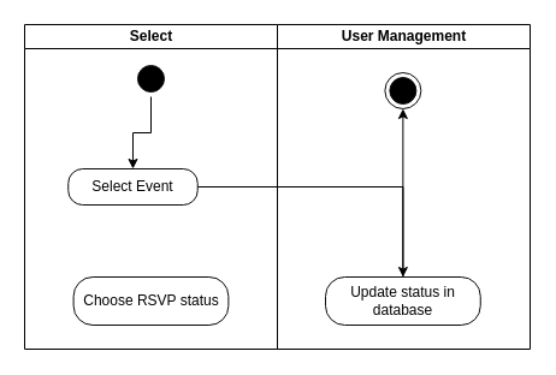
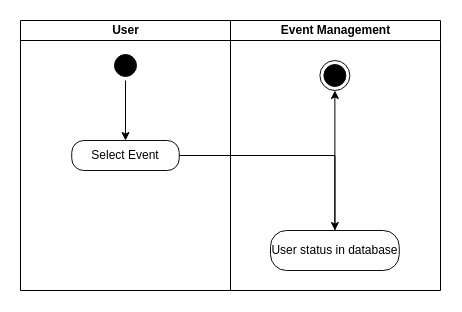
  <mxCell id="0" />
  <mxCell id="1" parent="0" />
- <mxCell id="2" value="User Management" style="swimlane;startSize=20;html=1;" vertex="1" parent="1"><mxGeometry x="230" y="20" width="210" height="270" as="geometry" /></mxCell>
+ <mxCell id="2" value="Event Management" style="swimlane;startSize=20;html=1;" vertex="1" parent="1"><mxGeometry x="230" y="20" width="210" height="270" as="geometry" /></mxCell>
  <mxCell id="3" style="edgeStyle=orthogonalEdgeStyle;rounded=0;orthogonalLoop=1;jettySize=auto;html=1;entryX=0.5;entryY=1;entryDx=0;entryDy=0;" edge="1" parent="2" source="4" target="5"><mxGeometry relative="1" as="geometry" /></mxCell>
- <mxCell id="4" value="Update status in database" style="rounded=1;whiteSpace=wrap;html=1;arcSize=40;fontColor=#000000;fillColor=#FFFFFF;strokeColor=#0D0D0D;" vertex="1" parent="2"><mxGeometry x="40" y="210.0" width="128.75" height="40" as="geometry" /></mxCell>
+ <mxCell id="4" value="User status in database" style="rounded=1;whiteSpace=wrap;html=1;arcSize=40;fontColor=#000000;fillColor=#FFFFFF;strokeColor=#0D0D0D;" vertex="1" parent="2"><mxGeometry x="40" y="210.0" width="128.75" height="40" as="geometry" /></mxCell>
  <mxCell id="5" value="" style="ellipse;html=1;shape=endState;fillColor=#000000;strokeColor=#0D0D0D;" vertex="1" parent="2"><mxGeometry x="89.38" y="40.0" width="30" height="30" as="geometry" /></mxCell>
- <mxCell id="6" value="Select" style="swimlane;startSize=20;html=1;" vertex="1" parent="1"><mxGeometry x="20" y="20" width="210" height="270" as="geometry" /></mxCell>
+ <mxCell id="6" value="User" style="swimlane;startSize=20;html=1;" vertex="1" parent="1"><mxGeometry x="20" y="20" width="210" height="270" as="geometry" /></mxCell>
  <mxCell id="7" value="" style="ellipse;html=1;shape=startState;fillColor=#000000;strokeColor=#0D0D0D;" vertex="1" parent="6"><mxGeometry x="89.99" y="30.0" width="30" height="30" as="geometry" /></mxCell>
  <mxCell id="8" style="edgeStyle=orthogonalEdgeStyle;rounded=0;orthogonalLoop=1;jettySize=auto;html=1;" edge="1" parent="6" source="9" target="4"><mxGeometry relative="1" as="geometry" /></mxCell>
- <mxCell id="9" value="Select Event" style="rounded=1;whiteSpace=wrap;html=1;arcSize=40;fontColor=#000000;fillColor=#FFFFFF;strokeColor=#0D0D0D;" vertex="1" parent="6"><mxGeometry x="36.24" y="120.0" width="107.5" height="30" as="geometry" /></mxCell>
+ <mxCell id="9" value="Select Event" style="rounded=1;whiteSpace=wrap;html=1;arcSize=40;fontColor=#000000;fillColor=#FFFFFF;strokeColor=#0D0D0D;" vertex="1" parent="6"><mxGeometry x="51.24" y="120.0" width="107.5" height="30" as="geometry" /></mxCell>
  <mxCell id="10" style="edgeStyle=orthogonalEdgeStyle;rounded=0;orthogonalLoop=1;jettySize=auto;html=1;entryX=0.5;entryY=0;entryDx=0;entryDy=0;" edge="1" parent="6" source="7" target="9"><mxGeometry relative="1" as="geometry" /></mxCell>
- <mxCell id="11" value="Choose RSVP status" style="rounded=1;whiteSpace=wrap;html=1;arcSize=40;fontColor=#000000;fillColor=#FFFFFF;strokeColor=#0D0D0D;" vertex="1" parent="6"><mxGeometry x="40.62" y="210.0" width="128.75" height="40" as="geometry" /></mxCell>
